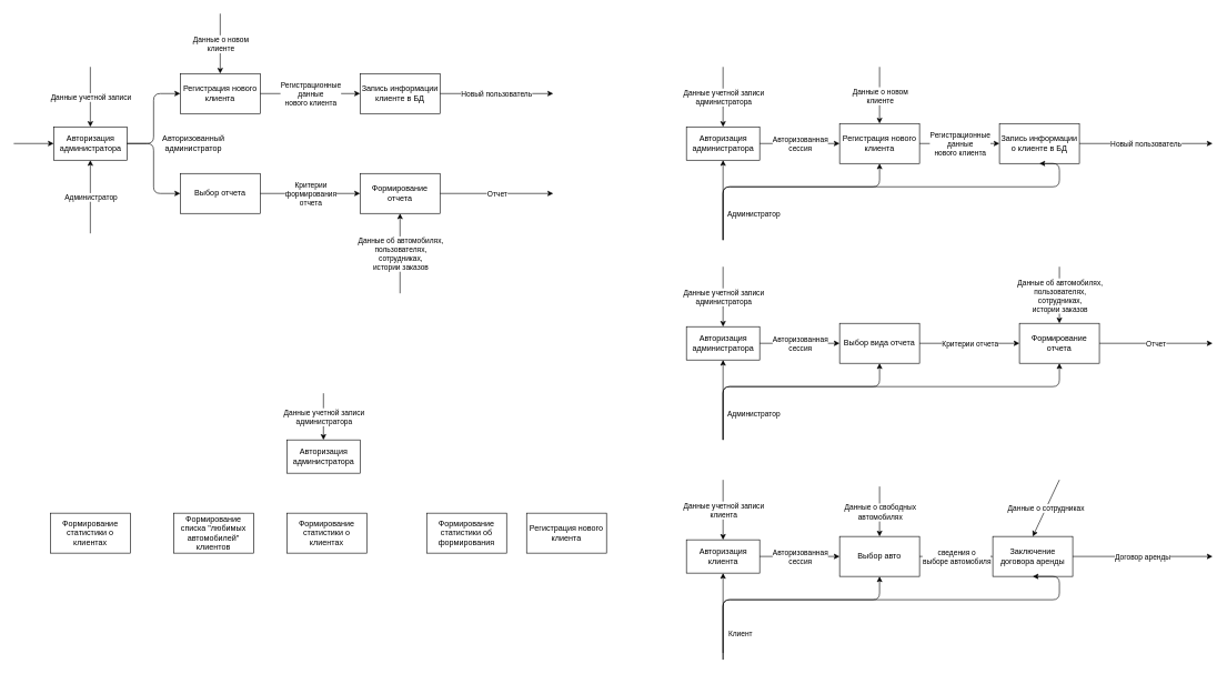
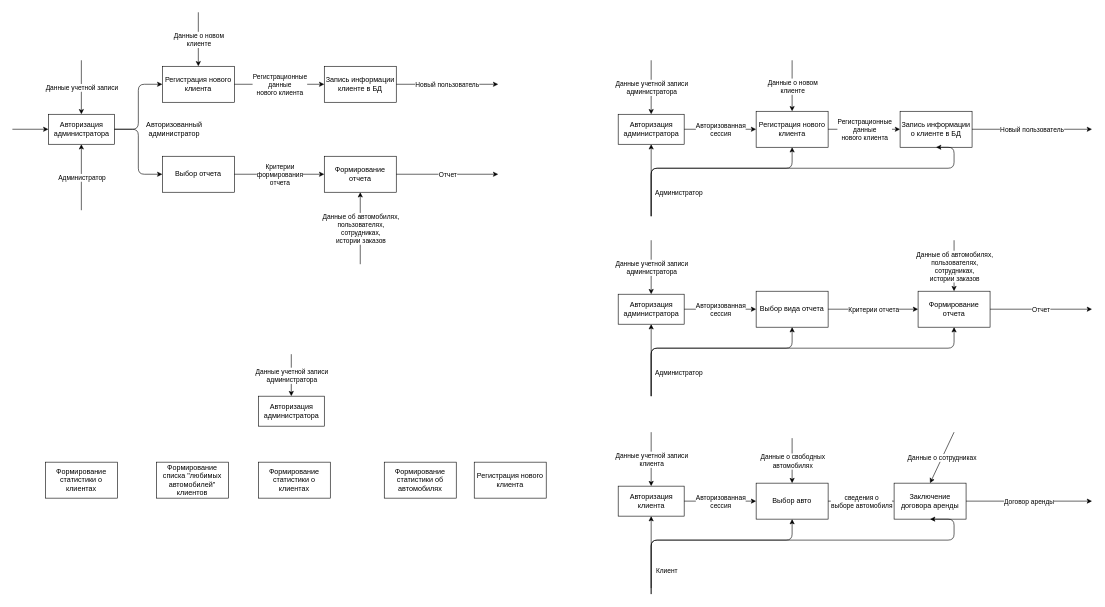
  <mxCell id="0" />
  <mxCell id="1" parent="0" />
  <mxCell id="2" value="&lt;div&gt;Авторизация &lt;br&gt;&lt;/div&gt;&lt;div&gt;администратора&lt;br&gt;&lt;/div&gt;" style="html=1;" vertex="1" parent="1"><mxGeometry x="80" y="190" width="110" height="50" as="geometry" /></mxCell>
  <mxCell id="3" value="Регистрация нового клиента" style="rounded=0;whiteSpace=wrap;html=1;" vertex="1" parent="1"><mxGeometry x="270" y="110" width="120" height="60" as="geometry" /></mxCell>
  <mxCell id="4" value="Запись информации клиенте в БД" style="rounded=0;whiteSpace=wrap;html=1;" vertex="1" parent="1"><mxGeometry x="540" y="110" width="120" height="60" as="geometry" /></mxCell>
  <mxCell id="5" value="Выбор отчета" style="rounded=0;whiteSpace=wrap;html=1;" vertex="1" parent="1"><mxGeometry x="270" y="260" width="120" height="60" as="geometry" /></mxCell>
  <mxCell id="6" value="Формирование отчета" style="rounded=0;whiteSpace=wrap;html=1;" vertex="1" parent="1"><mxGeometry x="540" y="260" width="120" height="60" as="geometry" /></mxCell>
  <mxCell id="7" value="" style="endArrow=classic;html=1;entryX=0;entryY=0.5;entryDx=0;entryDy=0;" edge="1" parent="1" target="2"><mxGeometry width="50" height="50" relative="1" as="geometry"><mxPoint x="20" y="215" as="sourcePoint" /><mxPoint x="410" y="260" as="targetPoint" /></mxGeometry></mxCell>
  <mxCell id="8" value="" style="endArrow=classic;html=1;entryX=0.5;entryY=1;entryDx=0;entryDy=0;" edge="1" parent="1" target="2"><mxGeometry relative="1" as="geometry"><mxPoint x="135" y="350" as="sourcePoint" /><mxPoint x="430" y="290" as="targetPoint" /></mxGeometry></mxCell>
  <mxCell id="9" value="Администратор" style="edgeLabel;resizable=0;html=1;align=center;verticalAlign=middle;" connectable="0" vertex="1" parent="8"><mxGeometry relative="1" as="geometry" /></mxCell>
  <mxCell id="10" value="" style="endArrow=classic;html=1;entryX=0.5;entryY=0;entryDx=0;entryDy=0;" edge="1" parent="1" target="2"><mxGeometry relative="1" as="geometry"><mxPoint x="135" y="100" as="sourcePoint" /><mxPoint x="460" y="290" as="targetPoint" /></mxGeometry></mxCell>
  <mxCell id="11" value="Данные учетной записи" style="edgeLabel;resizable=0;html=1;align=center;verticalAlign=middle;" connectable="0" vertex="1" parent="10"><mxGeometry relative="1" as="geometry" /></mxCell>
  <mxCell id="12" value="" style="endArrow=classic;html=1;exitX=1;exitY=0.5;exitDx=0;exitDy=0;entryX=0;entryY=0.5;entryDx=0;entryDy=0;edgeStyle=orthogonalEdgeStyle;" edge="1" parent="1" source="2" target="3"><mxGeometry relative="1" as="geometry"><mxPoint x="260" y="290" as="sourcePoint" /><mxPoint x="360" y="290" as="targetPoint" /></mxGeometry></mxCell>
  <mxCell id="13" value="" style="endArrow=classic;html=1;exitX=1;exitY=0.5;exitDx=0;exitDy=0;entryX=0;entryY=0.5;entryDx=0;entryDy=0;edgeStyle=orthogonalEdgeStyle;" edge="1" parent="1" source="2" target="5"><mxGeometry relative="1" as="geometry"><mxPoint x="260" y="290" as="sourcePoint" /><mxPoint x="360" y="290" as="targetPoint" /></mxGeometry></mxCell>
  <mxCell id="14" value="&lt;div&gt;Авторизованный&lt;/div&gt;&lt;div&gt;администратор&lt;br&gt;&lt;/div&gt;" style="text;html=1;strokeColor=none;fillColor=none;align=center;verticalAlign=middle;whiteSpace=wrap;rounded=0;" vertex="1" parent="1"><mxGeometry x="270" y="205" width="40" height="20" as="geometry" /></mxCell>
  <mxCell id="15" value="" style="endArrow=classic;html=1;entryX=0.5;entryY=0;entryDx=0;entryDy=0;" edge="1" parent="1" target="3"><mxGeometry relative="1" as="geometry"><mxPoint x="330" y="20" as="sourcePoint" /><mxPoint x="360" y="290" as="targetPoint" /></mxGeometry></mxCell>
  <mxCell id="16" value="&lt;div&gt;Данные о новом&lt;/div&gt;&lt;div&gt;клиенте&lt;br&gt;&lt;/div&gt;" style="edgeLabel;resizable=0;html=1;align=center;verticalAlign=middle;" connectable="0" vertex="1" parent="15"><mxGeometry relative="1" as="geometry" /></mxCell>
  <mxCell id="17" value="" style="endArrow=classic;html=1;entryX=0;entryY=0.5;entryDx=0;entryDy=0;exitX=1;exitY=0.5;exitDx=0;exitDy=0;" edge="1" parent="1" source="5" target="6"><mxGeometry relative="1" as="geometry"><mxPoint x="260" y="290" as="sourcePoint" /><mxPoint x="360" y="290" as="targetPoint" /><Array as="points"><mxPoint x="460" y="290" /></Array></mxGeometry></mxCell>
  <mxCell id="18" value="&lt;div&gt;Критерии&lt;/div&gt;&lt;div&gt;формирования&lt;/div&gt;&lt;div&gt;отчета&lt;br&gt;&lt;/div&gt;" style="edgeLabel;resizable=0;html=1;align=center;verticalAlign=middle;" connectable="0" vertex="1" parent="17"><mxGeometry relative="1" as="geometry" /></mxCell>
  <mxCell id="19" value="" style="endArrow=classic;html=1;exitX=1;exitY=0.5;exitDx=0;exitDy=0;" edge="1" parent="1" source="6"><mxGeometry relative="1" as="geometry"><mxPoint x="270" y="330" as="sourcePoint" /><mxPoint x="830" y="290" as="targetPoint" /></mxGeometry></mxCell>
  <mxCell id="20" value="Отчет" style="edgeLabel;resizable=0;html=1;align=center;verticalAlign=middle;" connectable="0" vertex="1" parent="19"><mxGeometry relative="1" as="geometry" /></mxCell>
  <mxCell id="21" value="" style="endArrow=classic;html=1;entryX=0;entryY=0.5;entryDx=0;entryDy=0;exitX=1;exitY=0.5;exitDx=0;exitDy=0;" edge="1" parent="1" source="3" target="4"><mxGeometry relative="1" as="geometry"><mxPoint x="420" y="210" as="sourcePoint" /><mxPoint x="490" y="210" as="targetPoint" /></mxGeometry></mxCell>
  <mxCell id="22" value="&lt;div&gt;Регистрационные&lt;/div&gt;&lt;div&gt;данные&lt;/div&gt;&lt;div&gt;нового клиента&lt;br&gt;&lt;/div&gt;" style="edgeLabel;resizable=0;html=1;align=center;verticalAlign=middle;" connectable="0" vertex="1" parent="21"><mxGeometry relative="1" as="geometry" /></mxCell>
  <mxCell id="23" value="" style="endArrow=classic;html=1;exitX=1;exitY=0.5;exitDx=0;exitDy=0;" edge="1" parent="1" source="4"><mxGeometry relative="1" as="geometry"><mxPoint x="740" y="225" as="sourcePoint" /><mxPoint x="830" y="140" as="targetPoint" /></mxGeometry></mxCell>
  <mxCell id="24" value="Новый пользователь" style="edgeLabel;resizable=0;html=1;align=center;verticalAlign=middle;" connectable="0" vertex="1" parent="23"><mxGeometry relative="1" as="geometry"><mxPoint x="-0.29" as="offset" /></mxGeometry></mxCell>
  <mxCell id="25" value="" style="endArrow=classic;html=1;entryX=0.5;entryY=1;entryDx=0;entryDy=0;" edge="1" parent="1" target="6"><mxGeometry relative="1" as="geometry"><mxPoint x="600" y="440" as="sourcePoint" /><mxPoint x="520" y="470" as="targetPoint" /></mxGeometry></mxCell>
  <mxCell id="26" value="&lt;div&gt;Данные об автомобилях, &lt;br&gt;&lt;/div&gt;&lt;div&gt;пользователях, &lt;br&gt;&lt;/div&gt;&lt;div&gt;сотрудниках, &lt;br&gt;&lt;/div&gt;&lt;div&gt;истории заказов&lt;br&gt;&lt;/div&gt;" style="edgeLabel;resizable=0;html=1;align=center;verticalAlign=middle;" connectable="0" vertex="1" parent="25"><mxGeometry relative="1" as="geometry" /></mxCell>
  <mxCell id="27" value="&lt;div&gt;Авторизация &lt;br&gt;&lt;/div&gt;&lt;div&gt;администратора&lt;br&gt;&lt;/div&gt;" style="html=1;" vertex="1" parent="1"><mxGeometry x="430" y="660" width="110" height="50" as="geometry" /></mxCell>
  <mxCell id="28" value="" style="endArrow=classic;html=1;entryX=0.5;entryY=0;entryDx=0;entryDy=0;" edge="1" parent="1" target="27"><mxGeometry relative="1" as="geometry"><mxPoint x="485" y="590" as="sourcePoint" /><mxPoint x="484.58" y="650" as="targetPoint" /></mxGeometry></mxCell>
  <mxCell id="29" value="&lt;div&gt;Данные учетной записи&lt;/div&gt;&lt;div&gt;администратора&lt;br&gt;&lt;/div&gt;" style="edgeLabel;resizable=0;html=1;align=center;verticalAlign=middle;" connectable="0" vertex="1" parent="28"><mxGeometry relative="1" as="geometry" /></mxCell>
  <mxCell id="30" value="Регистрация нового клиента" style="rounded=0;whiteSpace=wrap;html=1;" vertex="1" parent="1"><mxGeometry x="790" y="770" width="120" height="60" as="geometry" /></mxCell>
- <mxCell id="31" value="Формирование статистики об формирования" style="rounded=0;whiteSpace=wrap;html=1;" vertex="1" parent="1"><mxGeometry x="640" y="770" width="120" height="60" as="geometry" /></mxCell>
+ <mxCell id="31" value="Формирование статистики об автомобилях" style="rounded=0;whiteSpace=wrap;html=1;" vertex="1" parent="1"><mxGeometry x="640" y="770" width="120" height="60" as="geometry" /></mxCell>
  <mxCell id="32" value="Формирование статистики о клиентах" style="rounded=0;whiteSpace=wrap;html=1;" vertex="1" parent="1"><mxGeometry x="430" y="770" width="120" height="60" as="geometry" /></mxCell>
  <mxCell id="33" value="Формирование статистики о клиентах" style="rounded=0;whiteSpace=wrap;html=1;" vertex="1" parent="1"><mxGeometry x="75" y="770" width="120" height="60" as="geometry" /></mxCell>
  <mxCell id="34" value="Формирование списка &quot;любимых автомобилей&quot; клиентов" style="rounded=0;whiteSpace=wrap;html=1;" vertex="1" parent="1"><mxGeometry x="260" y="770" width="120" height="60" as="geometry" /></mxCell>
  <mxCell id="35" value="&lt;div&gt;Авторизация &lt;br&gt;&lt;/div&gt;&lt;div&gt;администратора&lt;br&gt;&lt;/div&gt;" style="html=1;" vertex="1" parent="1"><mxGeometry x="1030" y="190" width="110" height="50" as="geometry" /></mxCell>
  <mxCell id="36" value="Регистрация нового клиента" style="rounded=0;whiteSpace=wrap;html=1;" vertex="1" parent="1"><mxGeometry x="1260" y="185" width="120" height="60" as="geometry" /></mxCell>
  <mxCell id="37" value="Запись информации о клиенте в БД" style="rounded=0;whiteSpace=wrap;html=1;" vertex="1" parent="1"><mxGeometry x="1500" y="185" width="120" height="60" as="geometry" /></mxCell>
  <mxCell id="38" value="" style="endArrow=classic;html=1;entryX=0.5;entryY=1;entryDx=0;entryDy=0;exitX=0.5;exitY=0;exitDx=0;exitDy=0;" edge="1" parent="1" target="35"><mxGeometry relative="1" as="geometry"><mxPoint x="1085" y="360" as="sourcePoint" /><mxPoint x="1380" y="290" as="targetPoint" /></mxGeometry></mxCell>
  <mxCell id="39" value="Администратор" style="edgeLabel;resizable=0;html=1;align=center;verticalAlign=middle;" connectable="0" vertex="1" parent="38"><mxGeometry relative="1" as="geometry"><mxPoint x="45" y="20" as="offset" /></mxGeometry></mxCell>
  <mxCell id="40" value="" style="endArrow=classic;html=1;entryX=0.5;entryY=0;entryDx=0;entryDy=0;" edge="1" parent="1" target="35"><mxGeometry relative="1" as="geometry"><mxPoint x="1085" y="100" as="sourcePoint" /><mxPoint x="1410" y="290" as="targetPoint" /></mxGeometry></mxCell>
  <mxCell id="41" value="&lt;div&gt;Данные учетной записи&lt;/div&gt;&lt;div&gt;администратора&lt;br&gt;&lt;/div&gt;" style="edgeLabel;resizable=0;html=1;align=center;verticalAlign=middle;" connectable="0" vertex="1" parent="40"><mxGeometry relative="1" as="geometry" /></mxCell>
  <mxCell id="42" value="" style="endArrow=classic;html=1;entryX=0.5;entryY=0;entryDx=0;entryDy=0;" edge="1" parent="1" target="36"><mxGeometry relative="1" as="geometry"><mxPoint x="1320" y="100" as="sourcePoint" /><mxPoint x="1350" y="370" as="targetPoint" /></mxGeometry></mxCell>
  <mxCell id="43" value="&lt;div&gt;Данные о новом&lt;/div&gt;&lt;div&gt;клиенте&lt;br&gt;&lt;/div&gt;" style="edgeLabel;resizable=0;html=1;align=center;verticalAlign=middle;" connectable="0" vertex="1" parent="42"><mxGeometry relative="1" as="geometry" /></mxCell>
  <mxCell id="44" value="" style="endArrow=classic;html=1;entryX=0;entryY=0.5;entryDx=0;entryDy=0;exitX=1;exitY=0.5;exitDx=0;exitDy=0;" edge="1" parent="1" source="36" target="37"><mxGeometry relative="1" as="geometry"><mxPoint x="1410" y="285" as="sourcePoint" /><mxPoint x="1480" y="285" as="targetPoint" /></mxGeometry></mxCell>
  <mxCell id="45" value="&lt;div&gt;Регистрационные&lt;/div&gt;&lt;div&gt;данные&lt;/div&gt;&lt;div&gt;нового клиента&lt;br&gt;&lt;/div&gt;" style="edgeLabel;resizable=0;html=1;align=center;verticalAlign=middle;" connectable="0" vertex="1" parent="44"><mxGeometry relative="1" as="geometry" /></mxCell>
  <mxCell id="46" value="" style="endArrow=classic;html=1;exitX=1;exitY=0.5;exitDx=0;exitDy=0;" edge="1" parent="1" source="37"><mxGeometry relative="1" as="geometry"><mxPoint x="1730" y="305" as="sourcePoint" /><mxPoint x="1820" y="215" as="targetPoint" /></mxGeometry></mxCell>
  <mxCell id="47" value="Новый пользователь" style="edgeLabel;resizable=0;html=1;align=center;verticalAlign=middle;" connectable="0" vertex="1" parent="46"><mxGeometry relative="1" as="geometry"><mxPoint x="-0.29" as="offset" /></mxGeometry></mxCell>
  <mxCell id="48" value="" style="endArrow=classic;html=1;entryX=0;entryY=0.5;entryDx=0;entryDy=0;exitX=1;exitY=0.5;exitDx=0;exitDy=0;" edge="1" parent="1" source="35" target="36"><mxGeometry relative="1" as="geometry"><mxPoint x="1340" y="200" as="sourcePoint" /><mxPoint x="1440" y="200" as="targetPoint" /></mxGeometry></mxCell>
  <mxCell id="49" value="&lt;div&gt;Авторизованная &lt;br&gt;&lt;/div&gt;&lt;div&gt;сессия&lt;/div&gt;" style="edgeLabel;resizable=0;html=1;align=center;verticalAlign=middle;" connectable="0" vertex="1" parent="48"><mxGeometry relative="1" as="geometry" /></mxCell>
  <mxCell id="50" value="" style="endArrow=classic;html=1;entryX=0.5;entryY=1;entryDx=0;entryDy=0;edgeStyle=orthogonalEdgeStyle;exitX=0.5;exitY=0;exitDx=0;exitDy=0;" edge="1" parent="1" target="36"><mxGeometry width="50" height="50" relative="1" as="geometry"><mxPoint x="1085" y="360" as="sourcePoint" /><mxPoint x="1410" y="170" as="targetPoint" /><Array as="points"><mxPoint x="1085" y="280" /><mxPoint x="1320" y="280" /></Array></mxGeometry></mxCell>
  <mxCell id="51" value="" style="endArrow=classic;html=1;entryX=0.5;entryY=1;entryDx=0;entryDy=0;edgeStyle=orthogonalEdgeStyle;exitX=0.5;exitY=0;exitDx=0;exitDy=0;" edge="1" parent="1" target="37"><mxGeometry width="50" height="50" relative="1" as="geometry"><mxPoint x="1085" y="360" as="sourcePoint" /><mxPoint x="1330" y="255" as="targetPoint" /><Array as="points"><mxPoint x="1085" y="280" /><mxPoint x="1590" y="280" /></Array></mxGeometry></mxCell>
  <mxCell id="52" value="&lt;div&gt;Авторизация &lt;br&gt;&lt;/div&gt;&lt;div&gt;администратора&lt;br&gt;&lt;/div&gt;" style="html=1;" vertex="1" parent="1"><mxGeometry x="1030" y="490" width="110" height="50" as="geometry" /></mxCell>
  <mxCell id="53" value="Выбор вида отчета" style="rounded=0;whiteSpace=wrap;html=1;" vertex="1" parent="1"><mxGeometry x="1260" y="485" width="120" height="60" as="geometry" /></mxCell>
  <mxCell id="54" value="Формирование отчета" style="rounded=0;whiteSpace=wrap;html=1;" vertex="1" parent="1"><mxGeometry x="1530" y="485" width="120" height="60" as="geometry" /></mxCell>
  <mxCell id="55" value="" style="endArrow=classic;html=1;entryX=0.5;entryY=1;entryDx=0;entryDy=0;exitX=0.5;exitY=0;exitDx=0;exitDy=0;" edge="1" parent="1" target="52"><mxGeometry relative="1" as="geometry"><mxPoint x="1085" y="660" as="sourcePoint" /><mxPoint x="1380" y="590" as="targetPoint" /></mxGeometry></mxCell>
  <mxCell id="56" value="Администратор" style="edgeLabel;resizable=0;html=1;align=center;verticalAlign=middle;" connectable="0" vertex="1" parent="55"><mxGeometry relative="1" as="geometry"><mxPoint x="45" y="20" as="offset" /></mxGeometry></mxCell>
  <mxCell id="57" value="" style="endArrow=classic;html=1;entryX=0.5;entryY=0;entryDx=0;entryDy=0;" edge="1" parent="1" target="52"><mxGeometry relative="1" as="geometry"><mxPoint x="1085" y="400" as="sourcePoint" /><mxPoint x="1410" y="590" as="targetPoint" /></mxGeometry></mxCell>
  <mxCell id="58" value="&lt;div&gt;Данные учетной записи&lt;/div&gt;&lt;div&gt;администратора&lt;br&gt;&lt;/div&gt;" style="edgeLabel;resizable=0;html=1;align=center;verticalAlign=middle;" connectable="0" vertex="1" parent="57"><mxGeometry relative="1" as="geometry" /></mxCell>
  <mxCell id="59" value="" style="endArrow=classic;html=1;entryX=0;entryY=0.5;entryDx=0;entryDy=0;exitX=1;exitY=0.5;exitDx=0;exitDy=0;" edge="1" parent="1" source="53" target="54"><mxGeometry relative="1" as="geometry"><mxPoint x="1410" y="585" as="sourcePoint" /><mxPoint x="1480" y="585" as="targetPoint" /></mxGeometry></mxCell>
  <mxCell id="60" value="Критерии отчета" style="edgeLabel;resizable=0;html=1;align=center;verticalAlign=middle;" connectable="0" vertex="1" parent="59"><mxGeometry relative="1" as="geometry" /></mxCell>
  <mxCell id="61" value="" style="endArrow=classic;html=1;exitX=1;exitY=0.5;exitDx=0;exitDy=0;" edge="1" parent="1" source="54"><mxGeometry relative="1" as="geometry"><mxPoint x="1730" y="605" as="sourcePoint" /><mxPoint x="1820" y="515" as="targetPoint" /></mxGeometry></mxCell>
  <mxCell id="62" value="Отчет" style="edgeLabel;resizable=0;html=1;align=center;verticalAlign=middle;" connectable="0" vertex="1" parent="61"><mxGeometry relative="1" as="geometry"><mxPoint x="-0.29" as="offset" /></mxGeometry></mxCell>
  <mxCell id="63" value="" style="endArrow=classic;html=1;entryX=0;entryY=0.5;entryDx=0;entryDy=0;exitX=1;exitY=0.5;exitDx=0;exitDy=0;" edge="1" parent="1" source="52" target="53"><mxGeometry relative="1" as="geometry"><mxPoint x="1340" y="500" as="sourcePoint" /><mxPoint x="1440" y="500" as="targetPoint" /></mxGeometry></mxCell>
  <mxCell id="64" value="&lt;div&gt;Авторизованная &lt;br&gt;&lt;/div&gt;&lt;div&gt;сессия&lt;/div&gt;" style="edgeLabel;resizable=0;html=1;align=center;verticalAlign=middle;" connectable="0" vertex="1" parent="63"><mxGeometry relative="1" as="geometry" /></mxCell>
  <mxCell id="65" value="" style="endArrow=classic;html=1;entryX=0.5;entryY=1;entryDx=0;entryDy=0;edgeStyle=orthogonalEdgeStyle;exitX=0.5;exitY=0;exitDx=0;exitDy=0;" edge="1" parent="1" target="53"><mxGeometry width="50" height="50" relative="1" as="geometry"><mxPoint x="1085" y="660" as="sourcePoint" /><mxPoint x="1410" y="470" as="targetPoint" /><Array as="points"><mxPoint x="1085" y="580" /><mxPoint x="1320" y="580" /></Array></mxGeometry></mxCell>
  <mxCell id="66" value="" style="endArrow=classic;html=1;entryX=0.5;entryY=1;entryDx=0;entryDy=0;edgeStyle=orthogonalEdgeStyle;exitX=0.5;exitY=0;exitDx=0;exitDy=0;" edge="1" parent="1" target="54"><mxGeometry width="50" height="50" relative="1" as="geometry"><mxPoint x="1085" y="660" as="sourcePoint" /><mxPoint x="1330" y="555" as="targetPoint" /><Array as="points"><mxPoint x="1085" y="580" /><mxPoint x="1590" y="580" /></Array></mxGeometry></mxCell>
  <mxCell id="67" value="" style="endArrow=classic;html=1;entryX=0.5;entryY=0;entryDx=0;entryDy=0;" edge="1" parent="1" target="54"><mxGeometry relative="1" as="geometry"><mxPoint x="1590" y="400" as="sourcePoint" /><mxPoint x="1700" y="440" as="targetPoint" /></mxGeometry></mxCell>
  <mxCell id="68" value="&lt;div&gt;Данные об автомобилях, &lt;br&gt;&lt;/div&gt;&lt;div&gt;пользователях, &lt;br&gt;&lt;/div&gt;&lt;div&gt;сотрудниках, &lt;br&gt;&lt;/div&gt;&lt;div&gt;истории заказов&lt;br&gt;&lt;/div&gt;" style="edgeLabel;resizable=0;html=1;align=center;verticalAlign=middle;" connectable="0" vertex="1" parent="67"><mxGeometry relative="1" as="geometry" /></mxCell>
  <mxCell id="69" value="&lt;div&gt;Авторизация &lt;br&gt;&lt;/div&gt;&lt;div&gt;клиента&lt;br&gt;&lt;/div&gt;" style="html=1;" vertex="1" parent="1"><mxGeometry x="1030" y="810" width="110" height="50" as="geometry" /></mxCell>
  <mxCell id="70" value="Выбор авто" style="rounded=0;whiteSpace=wrap;html=1;" vertex="1" parent="1"><mxGeometry x="1260" y="805" width="120" height="60" as="geometry" /></mxCell>
  <mxCell id="71" value="Заключение договора аренды" style="rounded=0;whiteSpace=wrap;html=1;" vertex="1" parent="1"><mxGeometry x="1490" y="805" width="120" height="60" as="geometry" /></mxCell>
  <mxCell id="72" value="" style="endArrow=classic;html=1;entryX=0.5;entryY=1;entryDx=0;entryDy=0;exitX=0.5;exitY=0;exitDx=0;exitDy=0;" edge="1" parent="1" target="69"><mxGeometry relative="1" as="geometry"><mxPoint x="1085" y="980" as="sourcePoint" /><mxPoint x="1380" y="910" as="targetPoint" /></mxGeometry></mxCell>
  <mxCell id="73" value="Клиент" style="edgeLabel;resizable=0;html=1;align=center;verticalAlign=middle;" connectable="0" vertex="1" parent="72"><mxGeometry relative="1" as="geometry"><mxPoint x="25" y="30" as="offset" /></mxGeometry></mxCell>
  <mxCell id="74" value="" style="endArrow=classic;html=1;entryX=0.5;entryY=0;entryDx=0;entryDy=0;" edge="1" parent="1" target="69"><mxGeometry relative="1" as="geometry"><mxPoint x="1085" y="720" as="sourcePoint" /><mxPoint x="1410" y="910" as="targetPoint" /></mxGeometry></mxCell>
  <mxCell id="75" value="&lt;div&gt;Данные учетной записи&lt;/div&gt;&lt;div&gt;клиента&lt;br&gt;&lt;/div&gt;" style="edgeLabel;resizable=0;html=1;align=center;verticalAlign=middle;" connectable="0" vertex="1" parent="74"><mxGeometry relative="1" as="geometry" /></mxCell>
  <mxCell id="76" value="" style="endArrow=classic;html=1;entryX=0;entryY=0.5;entryDx=0;entryDy=0;exitX=1;exitY=0.5;exitDx=0;exitDy=0;" edge="1" parent="1" source="70" target="71"><mxGeometry relative="1" as="geometry"><mxPoint x="1410" y="905" as="sourcePoint" /><mxPoint x="1480" y="905" as="targetPoint" /></mxGeometry></mxCell>
  <mxCell id="77" value="&lt;div&gt;сведения о &lt;br&gt;&lt;/div&gt;&lt;div&gt;выборе автомобиля&lt;/div&gt;" style="edgeLabel;resizable=0;html=1;align=center;verticalAlign=middle;" connectable="0" vertex="1" parent="76"><mxGeometry relative="1" as="geometry" /></mxCell>
  <mxCell id="78" value="" style="endArrow=classic;html=1;exitX=1;exitY=0.5;exitDx=0;exitDy=0;" edge="1" parent="1" source="71"><mxGeometry relative="1" as="geometry"><mxPoint x="1730" y="925" as="sourcePoint" /><mxPoint x="1820" y="835" as="targetPoint" /></mxGeometry></mxCell>
  <mxCell id="79" value="Договор аренды" style="edgeLabel;resizable=0;html=1;align=center;verticalAlign=middle;" connectable="0" vertex="1" parent="78"><mxGeometry relative="1" as="geometry"><mxPoint x="-0.29" as="offset" /></mxGeometry></mxCell>
  <mxCell id="80" value="" style="endArrow=classic;html=1;entryX=0;entryY=0.5;entryDx=0;entryDy=0;exitX=1;exitY=0.5;exitDx=0;exitDy=0;" edge="1" parent="1" source="69" target="70"><mxGeometry relative="1" as="geometry"><mxPoint x="1340" y="820" as="sourcePoint" /><mxPoint x="1440" y="820" as="targetPoint" /></mxGeometry></mxCell>
  <mxCell id="81" value="&lt;div&gt;Авторизованная &lt;br&gt;&lt;/div&gt;&lt;div&gt;сессия&lt;/div&gt;" style="edgeLabel;resizable=0;html=1;align=center;verticalAlign=middle;" connectable="0" vertex="1" parent="80"><mxGeometry relative="1" as="geometry" /></mxCell>
  <mxCell id="82" value="" style="endArrow=classic;html=1;entryX=0.5;entryY=1;entryDx=0;entryDy=0;edgeStyle=orthogonalEdgeStyle;exitX=0.5;exitY=0;exitDx=0;exitDy=0;" edge="1" parent="1" target="70"><mxGeometry width="50" height="50" relative="1" as="geometry"><mxPoint x="1085" y="990" as="sourcePoint" /><mxPoint x="1410" y="790" as="targetPoint" /><Array as="points"><mxPoint x="1085" y="900" /><mxPoint x="1320" y="900" /></Array></mxGeometry></mxCell>
  <mxCell id="83" value="" style="endArrow=classic;html=1;entryX=0.5;entryY=0;entryDx=0;entryDy=0;" edge="1" parent="1" target="71"><mxGeometry relative="1" as="geometry"><mxPoint x="1590" y="720" as="sourcePoint" /><mxPoint x="1700" y="760" as="targetPoint" /></mxGeometry></mxCell>
  <mxCell id="84" value="Данные о сотрудниках" style="edgeLabel;resizable=0;html=1;align=center;verticalAlign=middle;" connectable="0" vertex="1" parent="83"><mxGeometry relative="1" as="geometry" /></mxCell>
  <mxCell id="85" value="" style="endArrow=classic;html=1;entryX=0.5;entryY=0;entryDx=0;entryDy=0;" edge="1" parent="1" target="70"><mxGeometry relative="1" as="geometry"><mxPoint x="1320" y="730" as="sourcePoint" /><mxPoint x="1600" y="815" as="targetPoint" /></mxGeometry></mxCell>
  <mxCell id="86" value="&lt;div&gt;Данные о свободных&lt;/div&gt;&lt;div&gt; автомобилях&lt;/div&gt;" style="edgeLabel;resizable=0;html=1;align=center;verticalAlign=middle;" connectable="0" vertex="1" parent="85"><mxGeometry relative="1" as="geometry" /></mxCell>
  <mxCell id="87" value="" style="endArrow=classic;html=1;entryX=0.5;entryY=1;entryDx=0;entryDy=0;edgeStyle=orthogonalEdgeStyle;exitX=0.5;exitY=0;exitDx=0;exitDy=0;" edge="1" parent="1" target="71"><mxGeometry width="50" height="50" relative="1" as="geometry"><mxPoint x="1085" y="990" as="sourcePoint" /><mxPoint x="1330" y="875" as="targetPoint" /><Array as="points"><mxPoint x="1085" y="900" /><mxPoint x="1590" y="900" /></Array></mxGeometry></mxCell>
